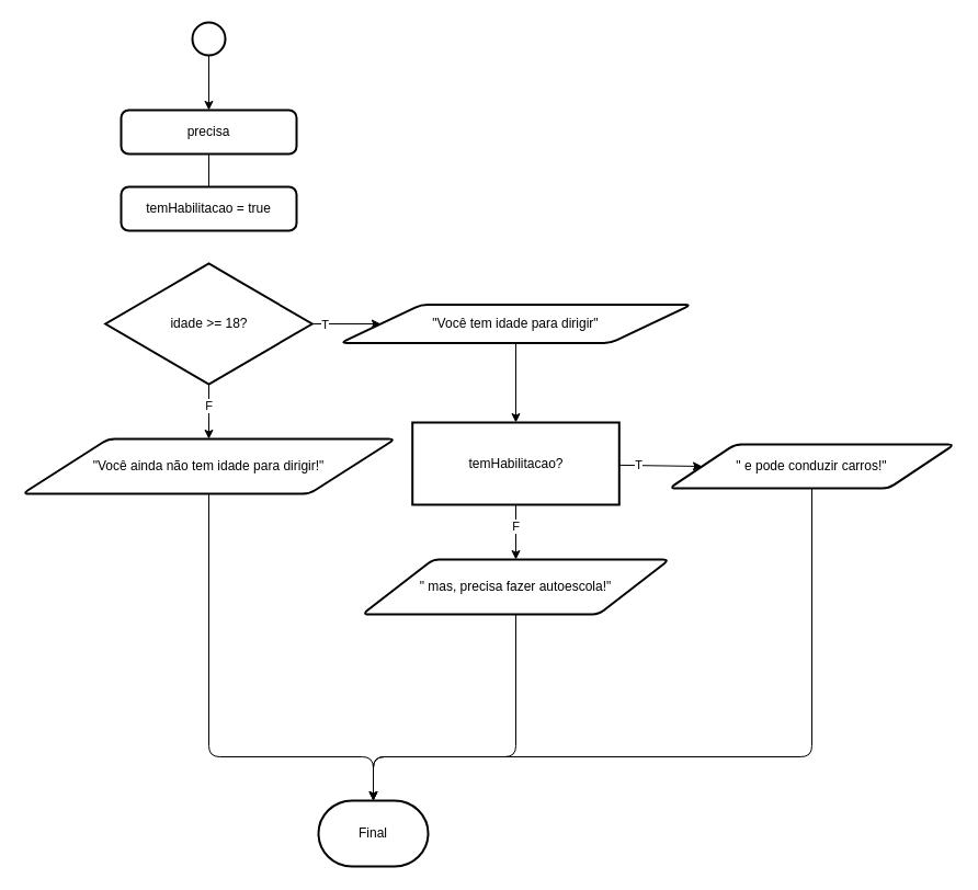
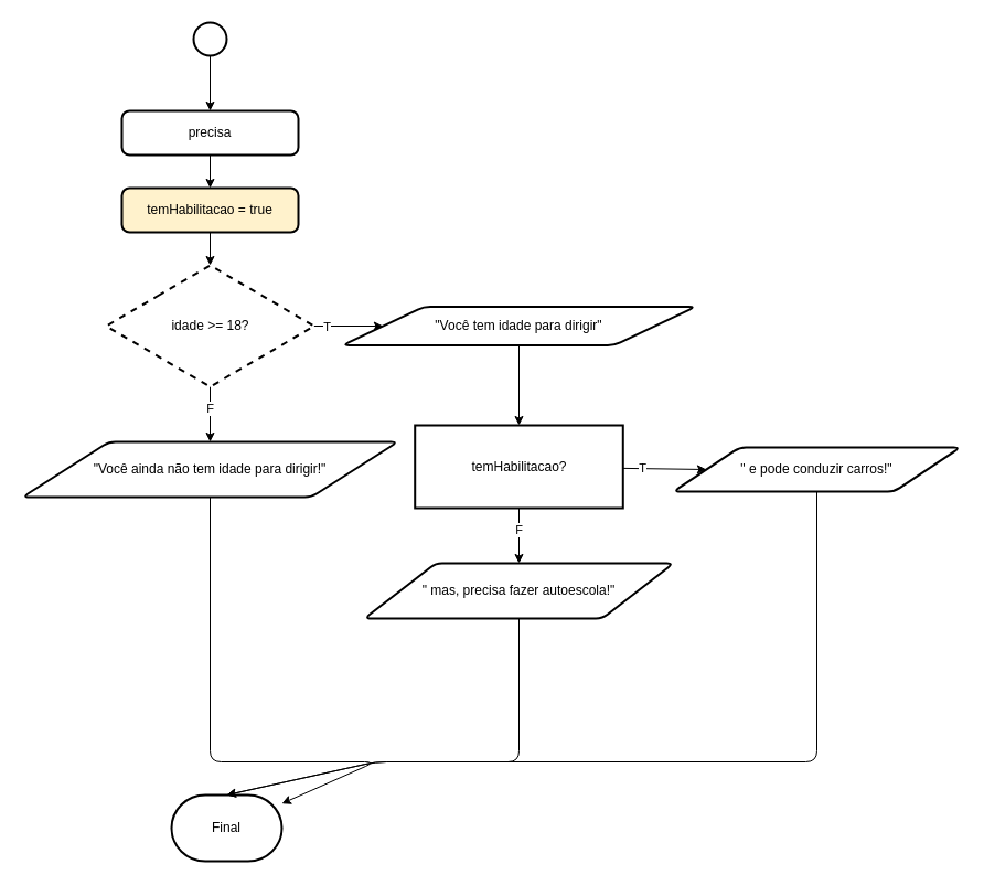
  <mxCell id="0" />
  <mxCell id="1" parent="0" />
  <mxCell id="2" value="precisa" style="rounded=1;whiteSpace=wrap;html=1;absoluteArcSize=1;arcSize=14;strokeWidth=2;" parent="1" vertex="1"><mxGeometry x="110" y="100" width="160" height="40" as="geometry" /></mxCell>
- <mxCell id="4" value="temHabilitacao = true" style="rounded=1;whiteSpace=wrap;html=1;absoluteArcSize=1;arcSize=14;strokeWidth=2;" parent="1" vertex="1"><mxGeometry x="110" y="170" width="160" height="40" as="geometry" /></mxCell>
+ <mxCell id="3" value="" style="edgeStyle=none;html=1;" parent="1" source="4" target="12" edge="1"><mxGeometry relative="1" as="geometry" /></mxCell>
+ <mxCell id="4" value="temHabilitacao = true" style="rounded=1;whiteSpace=wrap;html=1;absoluteArcSize=1;arcSize=14;strokeWidth=2;fillColor=#fff2cc;" parent="1" vertex="1"><mxGeometry x="110" y="170" width="160" height="40" as="geometry" /></mxCell>
  <mxCell id="5" value="" style="strokeWidth=2;html=1;shape=mxgraph.flowchart.start_2;whiteSpace=wrap;" parent="1" vertex="1"><mxGeometry x="175" y="20" width="30" height="30" as="geometry" /></mxCell>
  <mxCell id="6" value="" style="endArrow=classic;html=1;exitX=0.5;exitY=1;exitDx=0;exitDy=0;exitPerimeter=0;" parent="1" source="5" target="2" edge="1"><mxGeometry width="50" height="50" relative="1" as="geometry"><mxPoint x="190" y="70" as="sourcePoint" /><mxPoint x="240" y="20" as="targetPoint" /></mxGeometry></mxCell>
- <mxCell id="7" value="" style="endArrow=none;html=1;exitX=0.5;exitY=1;exitDx=0;exitDy=0;" parent="1" source="2" target="4" edge="1"><mxGeometry width="50" height="50" relative="1" as="geometry"><mxPoint x="190" y="70" as="sourcePoint" /><mxPoint x="240" y="20" as="targetPoint" /></mxGeometry></mxCell>
+ <mxCell id="7" value="" style="endArrow=classic;html=1;exitX=0.5;exitY=1;exitDx=0;exitDy=0;" parent="1" source="2" target="4" edge="1"><mxGeometry width="50" height="50" relative="1" as="geometry"><mxPoint x="190" y="70" as="sourcePoint" /><mxPoint x="240" y="20" as="targetPoint" /></mxGeometry></mxCell>
  <mxCell id="8" value="" style="edgeStyle=none;html=1;entryX=0;entryY=0.5;entryDx=0;entryDy=0;" parent="1" source="12" target="15" edge="1"><mxGeometry relative="1" as="geometry"><mxPoint x="361.5" y="295" as="targetPoint" /></mxGeometry></mxCell>
  <mxCell id="9" value="T" style="edgeLabel;html=1;align=center;verticalAlign=middle;resizable=0;points=[];" parent="8" vertex="1" connectable="0"><mxGeometry x="-0.363" y="2" relative="1" as="geometry"><mxPoint x="-9" y="2" as="offset" /></mxGeometry></mxCell>
  <mxCell id="10" value="" style="edgeStyle=none;html=1;" parent="1" source="12" target="13" edge="1"><mxGeometry relative="1" as="geometry" /></mxCell>
  <mxCell id="11" value="F" style="edgeLabel;html=1;align=center;verticalAlign=middle;resizable=0;points=[];" parent="10" vertex="1" connectable="0"><mxGeometry x="0.064" relative="1" as="geometry"><mxPoint y="-7" as="offset" /></mxGeometry></mxCell>
- <mxCell id="12" value="idade &amp;gt;= 18?" style="rhombus;whiteSpace=wrap;html=1;rounded=1;arcSize=0;strokeWidth=2;" parent="1" vertex="1"><mxGeometry x="95.71" y="240" width="188.57" height="110" as="geometry" /></mxCell>
+ <mxCell id="12" value="idade &amp;gt;= 18?" style="rhombus;whiteSpace=wrap;html=1;rounded=1;arcSize=0;strokeWidth=2;dashed=1;" parent="1" vertex="1"><mxGeometry x="95.71" y="240" width="188.57" height="110" as="geometry" /></mxCell>
  <mxCell id="13" value="&quot;Você ainda não tem idade para dirigir!&quot;" style="shape=parallelogram;html=1;strokeWidth=2;perimeter=parallelogramPerimeter;whiteSpace=wrap;rounded=1;arcSize=12;size=0.23;" parent="1" vertex="1"><mxGeometry x="20" y="400" width="340" height="50" as="geometry" /></mxCell>
  <mxCell id="14" style="edgeStyle=none;html=1;entryX=0.5;entryY=0;entryDx=0;entryDy=0;" parent="1" source="15" target="20" edge="1"><mxGeometry relative="1" as="geometry" /></mxCell>
  <mxCell id="15" value="&quot;Você tem idade para dirigir&quot;" style="shape=parallelogram;html=1;strokeWidth=2;perimeter=parallelogramPerimeter;whiteSpace=wrap;rounded=1;arcSize=12;size=0.23;" parent="1" vertex="1"><mxGeometry x="310" y="277.5" width="320" height="35" as="geometry" /></mxCell>
  <mxCell id="16" style="edgeStyle=none;html=1;entryX=0;entryY=0.5;entryDx=0;entryDy=0;" parent="1" source="20" target="26" edge="1"><mxGeometry relative="1" as="geometry" /></mxCell>
  <mxCell id="17" value="T" style="edgeLabel;html=1;align=center;verticalAlign=middle;resizable=0;points=[];" parent="16" vertex="1" connectable="0"><mxGeometry x="-0.704" y="3" relative="1" as="geometry"><mxPoint x="6" y="2" as="offset" /></mxGeometry></mxCell>
  <mxCell id="18" style="edgeStyle=none;html=1;entryX=0.5;entryY=0;entryDx=0;entryDy=0;" parent="1" source="20" target="24" edge="1"><mxGeometry relative="1" as="geometry" /></mxCell>
  <mxCell id="19" value="F" style="edgeLabel;html=1;align=center;verticalAlign=middle;resizable=0;points=[];" parent="18" vertex="1" connectable="0"><mxGeometry x="-0.629" relative="1" as="geometry"><mxPoint y="11" as="offset" /></mxGeometry></mxCell>
  <mxCell id="20" value="temHabilitacao?" style="whiteSpace=wrap;html=1;arcSize=0;strokeWidth=2;rounded=0;" parent="1" vertex="1"><mxGeometry x="375.71" y="385" width="188.57" height="75" as="geometry" /></mxCell>
- <mxCell id="21" value="Final" style="strokeWidth=2;html=1;shape=mxgraph.flowchart.terminator;whiteSpace=wrap;" parent="1" vertex="1"><mxGeometry x="290" y="730" width="100" height="60" as="geometry" /></mxCell>
+ <mxCell id="21" value="Final" style="strokeWidth=2;html=1;shape=mxgraph.flowchart.terminator;whiteSpace=wrap;" parent="1" vertex="1"><mxGeometry x="155" y="720" width="100" height="60" as="geometry" /></mxCell>
  <mxCell id="22" style="edgeStyle=none;html=1;" parent="1" source="13" target="21" edge="1"><mxGeometry relative="1" as="geometry"><mxPoint x="183.333" y="480" as="sourcePoint" /><mxPoint x="340" y="650" as="targetPoint" /><Array as="points"><mxPoint x="190" y="690" /><mxPoint x="340" y="690" /></Array></mxGeometry></mxCell>
  <mxCell id="23" style="edgeStyle=none;html=1;entryX=0.5;entryY=0;entryDx=0;entryDy=0;entryPerimeter=0;" parent="1" source="24" target="21" edge="1"><mxGeometry relative="1" as="geometry"><Array as="points"><mxPoint x="470" y="690" /><mxPoint x="340" y="690" /></Array></mxGeometry></mxCell>
  <mxCell id="24" value="&quot; mas, precisa fazer autoescola!&quot;" style="shape=parallelogram;html=1;strokeWidth=2;perimeter=parallelogramPerimeter;whiteSpace=wrap;rounded=1;arcSize=12;size=0.23;" parent="1" vertex="1"><mxGeometry x="330" y="510" width="280" height="50" as="geometry" /></mxCell>
  <mxCell id="25" style="edgeStyle=none;html=1;entryX=0.5;entryY=0;entryDx=0;entryDy=0;entryPerimeter=0;" parent="1" source="26" target="21" edge="1"><mxGeometry relative="1" as="geometry"><Array as="points"><mxPoint x="740" y="690" /><mxPoint x="340" y="690" /></Array></mxGeometry></mxCell>
  <mxCell id="26" value="&quot; e pode conduzir carros!&quot;" style="shape=parallelogram;html=1;strokeWidth=2;perimeter=parallelogramPerimeter;whiteSpace=wrap;rounded=1;arcSize=12;size=0.23;" parent="1" vertex="1"><mxGeometry x="610" y="405" width="260" height="40" as="geometry" /></mxCell>
